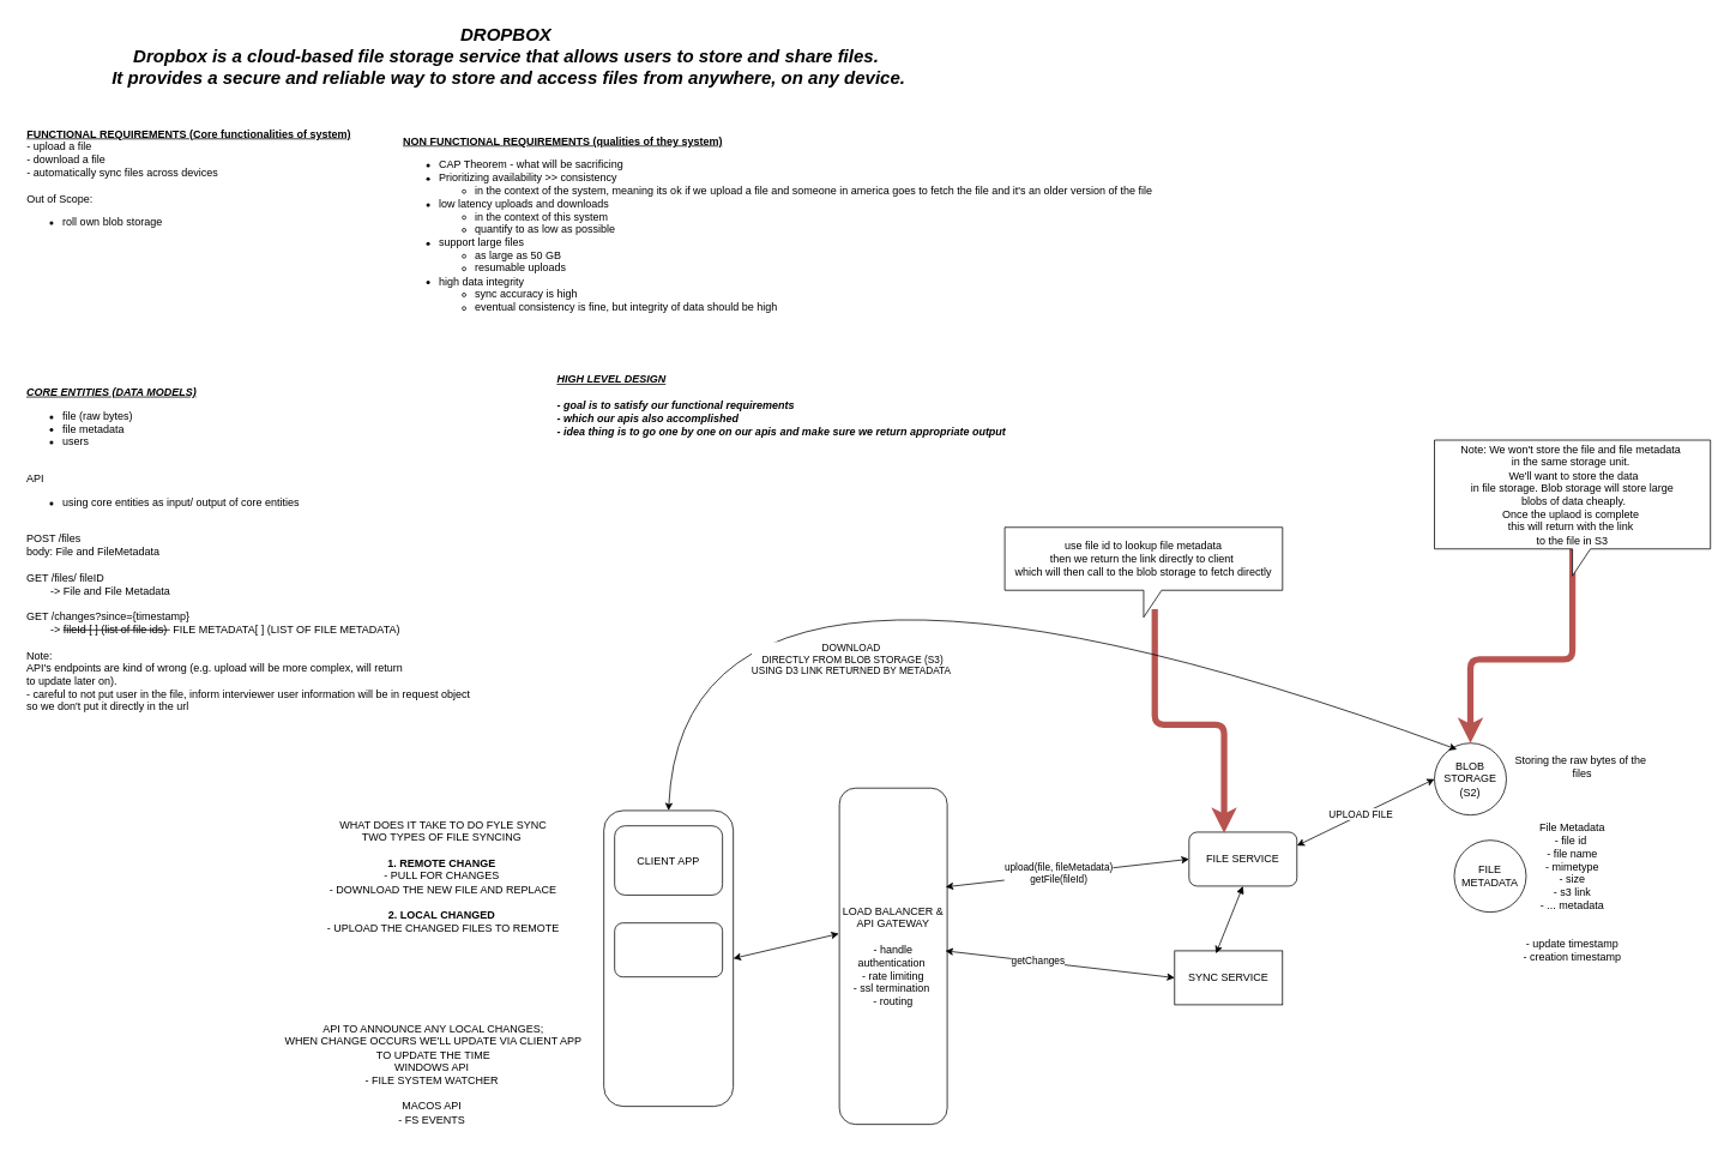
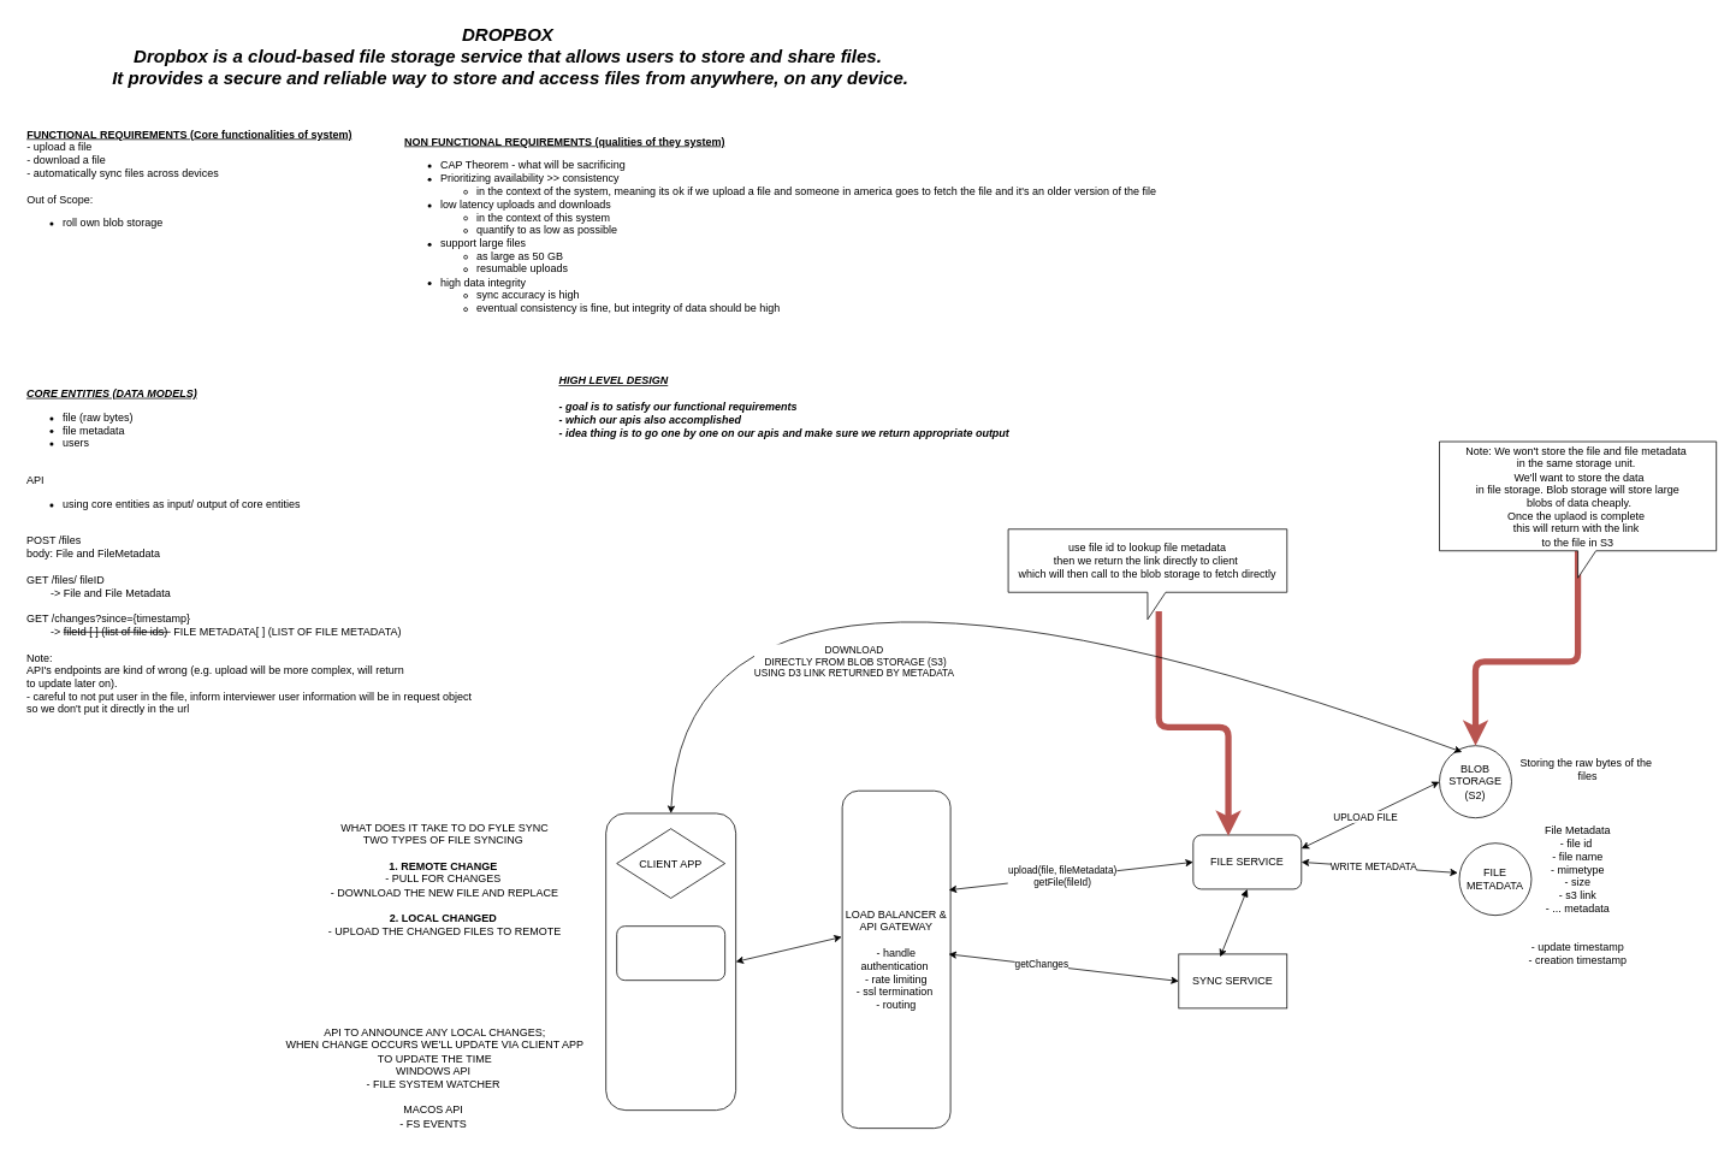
  <mxCell id="0" />
  <mxCell id="1" parent="0" />
  <mxCell id="2" value="DROPBOX&lt;div style=&quot;font-size: 20px;&quot;&gt;Dropbox is a cloud-based file storage service that allows users to store and share files.&lt;/div&gt;&lt;div style=&quot;font-size: 20px;&quot;&gt;&amp;nbsp;It provides a secure and reliable way to store and access files from anywhere, on any device.&lt;/div&gt;" style="text;html=1;align=center;verticalAlign=middle;resizable=0;points=[];autosize=1;strokeColor=none;fillColor=none;fontSize=20;fontStyle=3" parent="1" vertex="1"><mxGeometry x="139" y="20" width="846" height="84" as="geometry" /></mxCell>
  <mxCell id="3" value="&lt;u&gt;&lt;b&gt;FUNCTIONAL REQUIREMENTS (Core functionalities of system)&lt;/b&gt;&lt;/u&gt;&lt;div style=&quot;text-align: left;&quot;&gt;- upload a file&amp;nbsp;&lt;/div&gt;&lt;div style=&quot;text-align: left;&quot;&gt;- download a file&amp;nbsp;&lt;/div&gt;&lt;div style=&quot;text-align: left;&quot;&gt;- automatically sync files across devices&lt;/div&gt;&lt;div&gt;&lt;br&gt;&lt;/div&gt;&lt;div&gt;&lt;div style=&quot;text-align: left;&quot;&gt;Out of Scope:&lt;/div&gt;&lt;div style=&quot;text-align: left;&quot;&gt;&lt;ul&gt;&lt;li&gt;roll own blob storage&amp;nbsp;&lt;/li&gt;&lt;/ul&gt;&lt;/div&gt;&lt;div&gt;&lt;br&gt;&lt;/div&gt;&lt;/div&gt;" style="text;html=1;align=center;verticalAlign=middle;resizable=0;points=[];autosize=1;strokeColor=none;fillColor=none;" parent="1" vertex="1"><mxGeometry x="20" y="135" width="378" height="151" as="geometry" /></mxCell>
  <mxCell id="4" value="&lt;b&gt;&lt;u&gt;NON FUNCTIONAL REQUIREMENTS (qualities of they system)&lt;/u&gt;&lt;/b&gt;&lt;div&gt;&lt;ul&gt;&lt;li&gt;CAP Theorem - what will be sacrificing&amp;nbsp;&lt;/li&gt;&lt;li&gt;Prioritizing availability &amp;gt;&amp;gt; consistency&amp;nbsp;&lt;/li&gt;&lt;ul&gt;&lt;li&gt;in the context of the system, meaning its ok if we upload a file and someone in america goes to fetch the file and it's an older version of the file&amp;nbsp;&lt;/li&gt;&lt;/ul&gt;&lt;li&gt;low latency uploads and downloads&amp;nbsp;&lt;/li&gt;&lt;ul&gt;&lt;li&gt;in the context of this system&amp;nbsp;&lt;/li&gt;&lt;li&gt;quantify to as low as possible&amp;nbsp;&lt;/li&gt;&lt;/ul&gt;&lt;li&gt;support large files&amp;nbsp;&lt;/li&gt;&lt;ul&gt;&lt;li&gt;as large as 50 GB&amp;nbsp;&lt;/li&gt;&lt;li&gt;resumable uploads&amp;nbsp;&lt;/li&gt;&lt;/ul&gt;&lt;li&gt;high data integrity&amp;nbsp;&lt;/li&gt;&lt;ul&gt;&lt;li&gt;sync accuracy is high&lt;/li&gt;&lt;li&gt;eventual consistency is fine, but integrity of data should be high&lt;/li&gt;&lt;/ul&gt;&lt;/ul&gt;&lt;/div&gt;" style="text;html=1;align=left;verticalAlign=middle;resizable=0;points=[];autosize=1;strokeColor=none;fillColor=none;" parent="1" vertex="1"><mxGeometry x="446" y="143" width="855" height="223" as="geometry" /></mxCell>
  <mxCell id="5" value="&lt;b&gt;&lt;i&gt;&lt;u&gt;CORE ENTITIES (DATA MODELS)&lt;/u&gt;&lt;/i&gt;&lt;/b&gt;&lt;div&gt;&lt;ul&gt;&lt;li&gt;file (raw bytes)&lt;/li&gt;&lt;li&gt;file metadata&amp;nbsp;&lt;/li&gt;&lt;li&gt;users&amp;nbsp;&lt;/li&gt;&lt;/ul&gt;&lt;div&gt;&lt;br&gt;&lt;/div&gt;&lt;/div&gt;&lt;div&gt;API&amp;nbsp;&lt;/div&gt;&lt;div&gt;&lt;ul&gt;&lt;li&gt;using core entities as input/ output of core entities&amp;nbsp;&lt;/li&gt;&lt;/ul&gt;&lt;div&gt;&lt;br&gt;&lt;/div&gt;&lt;/div&gt;&lt;div&gt;POST /files&amp;nbsp;&lt;/div&gt;&lt;div&gt;body: File and FileMetadata&amp;nbsp;&lt;/div&gt;&lt;div&gt;&lt;br&gt;&lt;/div&gt;&lt;div&gt;GET /files/ fileID&amp;nbsp;&lt;/div&gt;&lt;div&gt;&lt;span style=&quot;white-space: pre;&quot;&gt;&#09;&lt;/span&gt;-&amp;gt; File and File Metadata&amp;nbsp;&lt;br&gt;&lt;/div&gt;&lt;div&gt;&lt;br&gt;&lt;/div&gt;&lt;div&gt;GET /changes?since={timestamp}&lt;/div&gt;&lt;div&gt;&lt;span style=&quot;white-space: pre;&quot;&gt;&#09;&lt;/span&gt;-&amp;gt; &lt;strike&gt;fileId [ ] (list of file ids)&amp;nbsp;&lt;/strike&gt;&amp;nbsp;FILE METADATA[ ] (LIST OF FILE METADATA)&lt;br&gt;&lt;/div&gt;&lt;div&gt;&lt;br&gt;&lt;/div&gt;&lt;div&gt;Note:&lt;/div&gt;&lt;div&gt;API's endpoints are kind of wrong (e.g. upload will be more complex, will return&amp;nbsp;&lt;/div&gt;&lt;div&gt;to update later on).&lt;/div&gt;&lt;div&gt;- careful to not put user in the file, inform interviewer user information will be in request object&amp;nbsp;&lt;/div&gt;&lt;div&gt;so we don't put it directly in the url&lt;/div&gt;" style="text;html=1;align=left;verticalAlign=middle;resizable=0;points=[];autosize=1;strokeColor=none;fillColor=none;" parent="1" vertex="1"><mxGeometry x="27" y="422" width="515" height="377" as="geometry" /></mxCell>
  <mxCell id="6" value="&lt;div style=&quot;text-align: left;&quot;&gt;&lt;b style=&quot;background-color: initial;&quot;&gt;&lt;i style=&quot;&quot;&gt;&lt;u&gt;HIGH LEVEL DESIGN&lt;/u&gt;&lt;/i&gt;&lt;/b&gt;&lt;/div&gt;&lt;div style=&quot;text-align: left;&quot;&gt;&lt;b style=&quot;background-color: initial;&quot;&gt;&lt;i style=&quot;&quot;&gt;&lt;u&gt;&lt;br&gt;&lt;/u&gt;&lt;/i&gt;&lt;/b&gt;&lt;/div&gt;&lt;div style=&quot;text-align: left;&quot;&gt;&lt;b&gt;&lt;i&gt;- goal is to satisfy our functional requirements&lt;/i&gt;&lt;/b&gt;&lt;/div&gt;&lt;div style=&quot;text-align: left;&quot;&gt;&lt;b&gt;&lt;i&gt;- which our apis also accomplished&amp;nbsp;&lt;/i&gt;&lt;/b&gt;&lt;/div&gt;&lt;div style=&quot;text-align: left;&quot;&gt;&lt;b&gt;&lt;i&gt;- idea thing is to go one by one on our apis and make sure we return appropriate output&amp;nbsp;&lt;/i&gt;&lt;/b&gt;&lt;/div&gt;&lt;div style=&quot;text-align: left;&quot;&gt;&lt;b&gt;&lt;i&gt;&lt;u&gt;&lt;br&gt;&lt;/u&gt;&lt;/i&gt;&lt;/b&gt;&lt;/div&gt;" style="text;html=1;align=center;verticalAlign=middle;resizable=0;points=[];autosize=1;strokeColor=none;fillColor=none;" parent="1" vertex="1"><mxGeometry x="609" y="409" width="521" height="98" as="geometry" /></mxCell>
  <mxCell id="7" value="" style="rounded=1;whiteSpace=wrap;html=1;" parent="1" vertex="1"><mxGeometry x="671" y="901" width="144" height="329" as="geometry" /></mxCell>
  <mxCell id="8" value="LOAD BALANCER &amp;amp; API GATEWAY&lt;div&gt;&lt;br&gt;&lt;/div&gt;&lt;div&gt;- handle authentication&amp;nbsp;&lt;/div&gt;&lt;div&gt;- rate limiting&lt;/div&gt;&lt;div&gt;- ssl termination&amp;nbsp;&lt;/div&gt;&lt;div&gt;- routing&lt;/div&gt;" style="rounded=1;whiteSpace=wrap;html=1;" parent="1" vertex="1"><mxGeometry x="933" y="876" width="120" height="374" as="geometry" /></mxCell>
  <mxCell id="9" value="" style="endArrow=classic;startArrow=classic;html=1;rounded=0;entryX=-0.005;entryY=0.433;entryDx=0;entryDy=0;entryPerimeter=0;exitX=1;exitY=0.5;exitDx=0;exitDy=0;" parent="1" source="7" target="8" edge="1"><mxGeometry width="50" height="50" relative="1" as="geometry"><mxPoint x="840" y="1085" as="sourcePoint" /><mxPoint x="890" y="1035" as="targetPoint" /></mxGeometry></mxCell>
  <mxCell id="10" value="FILE SERVICE" style="rounded=1;whiteSpace=wrap;html=1;" parent="1" vertex="1"><mxGeometry x="1322" y="925" width="120" height="60" as="geometry" /></mxCell>
  <mxCell id="11" value="" style="endArrow=classic;startArrow=classic;html=1;rounded=0;entryX=0;entryY=0.5;entryDx=0;entryDy=0;exitX=0.985;exitY=0.294;exitDx=0;exitDy=0;exitPerimeter=0;" parent="1" source="8" target="10" edge="1"><mxGeometry width="50" height="50" relative="1" as="geometry"><mxPoint x="1056" y="975" as="sourcePoint" /><mxPoint x="1177" y="975" as="targetPoint" /></mxGeometry></mxCell>
  <mxCell id="12" value="upload(file, fileMetadata)&lt;div&gt;getFile(fileId)&lt;/div&gt;" style="edgeLabel;html=1;align=center;verticalAlign=middle;resizable=0;points=[];" parent="11" vertex="1" connectable="0"><mxGeometry x="-0.075" y="1" relative="1" as="geometry"><mxPoint as="offset" /></mxGeometry></mxCell>
  <mxCell id="13" value="BLOB STORAGE (S2)" style="ellipse;whiteSpace=wrap;html=1;" parent="1" vertex="1"><mxGeometry x="1595" y="826" width="80" height="80" as="geometry" /></mxCell>
  <mxCell id="14" value="" style="endArrow=classic;startArrow=classic;html=1;rounded=0;entryX=0;entryY=0.5;entryDx=0;entryDy=0;exitX=1;exitY=0.25;exitDx=0;exitDy=0;" parent="1" source="10" target="13" edge="1"><mxGeometry width="50" height="50" relative="1" as="geometry"><mxPoint x="1355" y="926" as="sourcePoint" /><mxPoint x="1591" y="866" as="targetPoint" /></mxGeometry></mxCell>
  <mxCell id="15" value="UPLOAD FILE" style="edgeLabel;html=1;align=center;verticalAlign=middle;resizable=0;points=[];" parent="14" vertex="1" connectable="0"><mxGeometry x="-0.075" y="1" relative="1" as="geometry"><mxPoint as="offset" /></mxGeometry></mxCell>
  <mxCell id="16" value="FILE METADATA" style="ellipse;whiteSpace=wrap;html=1;" parent="1" vertex="1"><mxGeometry x="1617" y="934" width="80" height="80" as="geometry" /></mxCell>
+ <mxCell id="17" value="" style="endArrow=classic;startArrow=classic;html=1;rounded=0;entryX=-0.02;entryY=0.412;entryDx=0;entryDy=0;exitX=1;exitY=0.5;exitDx=0;exitDy=0;entryPerimeter=0;" parent="1" source="10" target="16" edge="1"><mxGeometry width="50" height="50" relative="1" as="geometry"><mxPoint x="1422" y="910" as="sourcePoint" /><mxPoint x="1605" y="876" as="targetPoint" /></mxGeometry></mxCell>
+ <mxCell id="18" value="WRITE METADATA" style="edgeLabel;html=1;align=center;verticalAlign=middle;resizable=0;points=[];" parent="17" vertex="1" connectable="0"><mxGeometry x="-0.075" y="1" relative="1" as="geometry"><mxPoint as="offset" /></mxGeometry></mxCell>
  <mxCell id="19" value="File Metadata&lt;div&gt;- file id&amp;nbsp;&lt;/div&gt;&lt;div&gt;- file name&lt;/div&gt;&lt;div&gt;- mimetype&lt;/div&gt;&lt;div&gt;- size&lt;/div&gt;&lt;div&gt;- s3 link&lt;/div&gt;&lt;div&gt;- ... metadata&lt;br&gt;&lt;div&gt;&lt;br&gt;&lt;/div&gt;&lt;/div&gt;&lt;div&gt;&lt;br&gt;&lt;/div&gt;&lt;div&gt;- update timestamp&lt;/div&gt;&lt;div&gt;- creation timestamp&lt;/div&gt;" style="text;html=1;align=center;verticalAlign=middle;resizable=0;points=[];autosize=1;strokeColor=none;fillColor=none;" parent="1" vertex="1"><mxGeometry x="1684" y="907" width="127" height="170" as="geometry" /></mxCell>
  <mxCell id="20" value="Storing the raw bytes of the&amp;nbsp;&lt;div&gt;files&lt;/div&gt;" style="text;html=1;align=center;verticalAlign=middle;resizable=0;points=[];autosize=1;strokeColor=none;fillColor=none;" parent="1" vertex="1"><mxGeometry x="1675" y="831" width="167" height="41" as="geometry" /></mxCell>
  <mxCell id="21" style="edgeStyle=orthogonalEdgeStyle;rounded=1;orthogonalLoop=1;jettySize=auto;html=1;entryX=0.5;entryY=0;entryDx=0;entryDy=0;curved=0;strokeColor=#b85450;fillColor=#f8cecc;strokeWidth=7;" parent="1" source="22" target="13" edge="1"><mxGeometry relative="1" as="geometry" /></mxCell>
  <mxCell id="22" value="&lt;span style=&quot;text-wrap: nowrap;&quot;&gt;Note: We won't store the file and file metadata&amp;nbsp;&lt;/span&gt;&lt;div style=&quot;text-wrap: nowrap;&quot;&gt;in the same storage unit.&amp;nbsp;&lt;div&gt;&amp;nbsp;We'll want to store the data&lt;div&gt;in file storage. Blob storage will store large&lt;/div&gt;&lt;div&gt;&amp;nbsp;blobs of data cheaply.&lt;/div&gt;&lt;/div&gt;&lt;/div&gt;&lt;div style=&quot;text-wrap: nowrap;&quot;&gt;Once the uplaod is complete&amp;nbsp;&lt;div&gt;this will return with the link&amp;nbsp;&lt;/div&gt;&lt;div&gt;to the file in S3&lt;/div&gt;&lt;/div&gt;" style="shape=callout;whiteSpace=wrap;html=1;perimeter=calloutPerimeter;" parent="1" vertex="1"><mxGeometry x="1595" y="489" width="307" height="151" as="geometry" /></mxCell>
  <mxCell id="23" value="&lt;span style=&quot;text-wrap: nowrap;&quot;&gt;use file id to lookup file metadata&lt;/span&gt;&lt;div style=&quot;text-wrap: nowrap;&quot;&gt;then we return the link directly to client&amp;nbsp;&lt;/div&gt;&lt;div style=&quot;text-wrap: nowrap;&quot;&gt;which will then call to the blob storage to fetch directly&lt;/div&gt;" style="shape=callout;whiteSpace=wrap;html=1;perimeter=calloutPerimeter;" parent="1" vertex="1"><mxGeometry x="1117" y="586" width="309" height="100" as="geometry" /></mxCell>
  <mxCell id="24" style="edgeStyle=orthogonalEdgeStyle;rounded=1;orthogonalLoop=1;jettySize=auto;html=1;entryX=0.325;entryY=0.018;entryDx=0;entryDy=0;curved=0;strokeColor=#b85450;fillColor=#f8cecc;strokeWidth=7;exitX=0.54;exitY=0.91;exitDx=0;exitDy=0;exitPerimeter=0;entryPerimeter=0;" parent="1" source="23" target="10" edge="1"><mxGeometry relative="1" as="geometry"><mxPoint x="1270" y="682" as="sourcePoint" /><mxPoint x="1157" y="899" as="targetPoint" /></mxGeometry></mxCell>
  <mxCell id="25" value="" style="endArrow=classic;startArrow=classic;html=1;rounded=0;entryX=0.313;entryY=0.088;entryDx=0;entryDy=0;curved=1;exitX=0.5;exitY=0;exitDx=0;exitDy=0;entryPerimeter=0;" parent="1" source="7" target="13" edge="1"><mxGeometry width="50" height="50" relative="1" as="geometry"><mxPoint x="761" y="883" as="sourcePoint" /><mxPoint x="1610.266" y="803.716" as="targetPoint" /><Array as="points"><mxPoint x="760.55" y="518" /></Array></mxGeometry></mxCell>
  <mxCell id="26" value="DOWNLOAD&lt;div&gt;&amp;nbsp;DIRECTLY FROM BLOB STORAGE (S3)&lt;/div&gt;&lt;div&gt;USING D3 LINK RETURNED BY METADATA&lt;/div&gt;" style="edgeLabel;html=1;align=center;verticalAlign=middle;resizable=0;points=[];" parent="25" vertex="1" connectable="0"><mxGeometry x="-0.029" y="-138" relative="1" as="geometry"><mxPoint as="offset" /></mxGeometry></mxCell>
- <mxCell id="27" value="CLIENT APP" style="rounded=1;whiteSpace=wrap;html=1;" vertex="1" parent="1"><mxGeometry x="683" y="918" width="120" height="77" as="geometry" /></mxCell>
+ <mxCell id="27" value="CLIENT APP" style="rhombus;whiteSpace=wrap;html=1;" vertex="1" parent="1"><mxGeometry x="683" y="918" width="120" height="77" as="geometry" /></mxCell>
  <mxCell id="28" value="WHAT DOES IT TAKE TO DO FYLE SYNC&lt;div&gt;TWO TYPES OF FILE SYNCING&amp;nbsp;&lt;/div&gt;&lt;div&gt;&lt;br&gt;&lt;/div&gt;&lt;div&gt;&lt;b&gt;1. REMOTE CHANGE&amp;nbsp;&lt;/b&gt;&lt;/div&gt;&lt;div&gt;- PULL FOR CHANGES&amp;nbsp;&lt;/div&gt;&lt;div&gt;- DOWNLOAD THE NEW FILE AND REPLACE&lt;/div&gt;&lt;div&gt;&lt;br&gt;&lt;/div&gt;&lt;div&gt;&lt;b&gt;2. LOCAL CHANGED&amp;nbsp;&lt;/b&gt;&lt;/div&gt;&lt;div&gt;- UPLOAD THE CHANGED FILES TO REMOTE&lt;/div&gt;" style="text;html=1;align=center;verticalAlign=middle;resizable=0;points=[];autosize=1;strokeColor=none;fillColor=none;" vertex="1" parent="1"><mxGeometry x="354" y="903" width="276" height="142" as="geometry" /></mxCell>
  <mxCell id="29" value="SYNC SERVICE" style="whiteSpace=wrap;html=1;" vertex="1" parent="1"><mxGeometry x="1306" y="1057" width="120" height="60" as="geometry" /></mxCell>
  <mxCell id="30" value="" style="endArrow=classic;startArrow=classic;html=1;rounded=0;entryX=0;entryY=0.5;entryDx=0;entryDy=0;exitX=0.983;exitY=0.484;exitDx=0;exitDy=0;exitPerimeter=0;" edge="1" parent="1" source="8" target="29"><mxGeometry width="50" height="50" relative="1" as="geometry"><mxPoint x="1207" y="1107" as="sourcePoint" /><mxPoint x="1257" y="1057" as="targetPoint" /></mxGeometry></mxCell>
  <mxCell id="31" value="getChanges" style="edgeLabel;html=1;align=center;verticalAlign=middle;resizable=0;points=[];" vertex="1" connectable="0" parent="30"><mxGeometry x="-0.194" y="2" relative="1" as="geometry"><mxPoint as="offset" /></mxGeometry></mxCell>
  <mxCell id="32" style="rounded=0;orthogonalLoop=1;jettySize=auto;html=1;exitX=0.5;exitY=1;exitDx=0;exitDy=0;entryX=0.383;entryY=0.05;entryDx=0;entryDy=0;entryPerimeter=0;strokeColor=default;startArrow=block;startFill=1;" edge="1" parent="1" source="10" target="29"><mxGeometry relative="1" as="geometry" /></mxCell>
  <mxCell id="33" value="&lt;div&gt;API TO ANNOUNCE ANY LOCAL CHANGES;&lt;/div&gt;&lt;div&gt;WHEN CHANGE OCCURS WE'LL UPDATE VIA CLIENT APP&lt;/div&gt;&lt;div&gt;TO UPDATE THE TIME&lt;/div&gt;WINDOWS API&amp;nbsp;&lt;div&gt;- FILE SYSTEM WATCHER&amp;nbsp;&lt;/div&gt;&lt;div&gt;&lt;br&gt;&lt;/div&gt;&lt;div&gt;MACOS API&amp;nbsp;&lt;/div&gt;&lt;div&gt;- FS EVENTS&amp;nbsp;&lt;/div&gt;" style="text;html=1;align=center;verticalAlign=middle;resizable=0;points=[];autosize=1;strokeColor=none;fillColor=none;" vertex="1" parent="1"><mxGeometry x="307" y="1130" width="348" height="127" as="geometry" /></mxCell>
  <mxCell id="34" value="" style="rounded=1;whiteSpace=wrap;html=1;" vertex="1" parent="1"><mxGeometry x="683" y="1026" width="120" height="60" as="geometry" /></mxCell>
